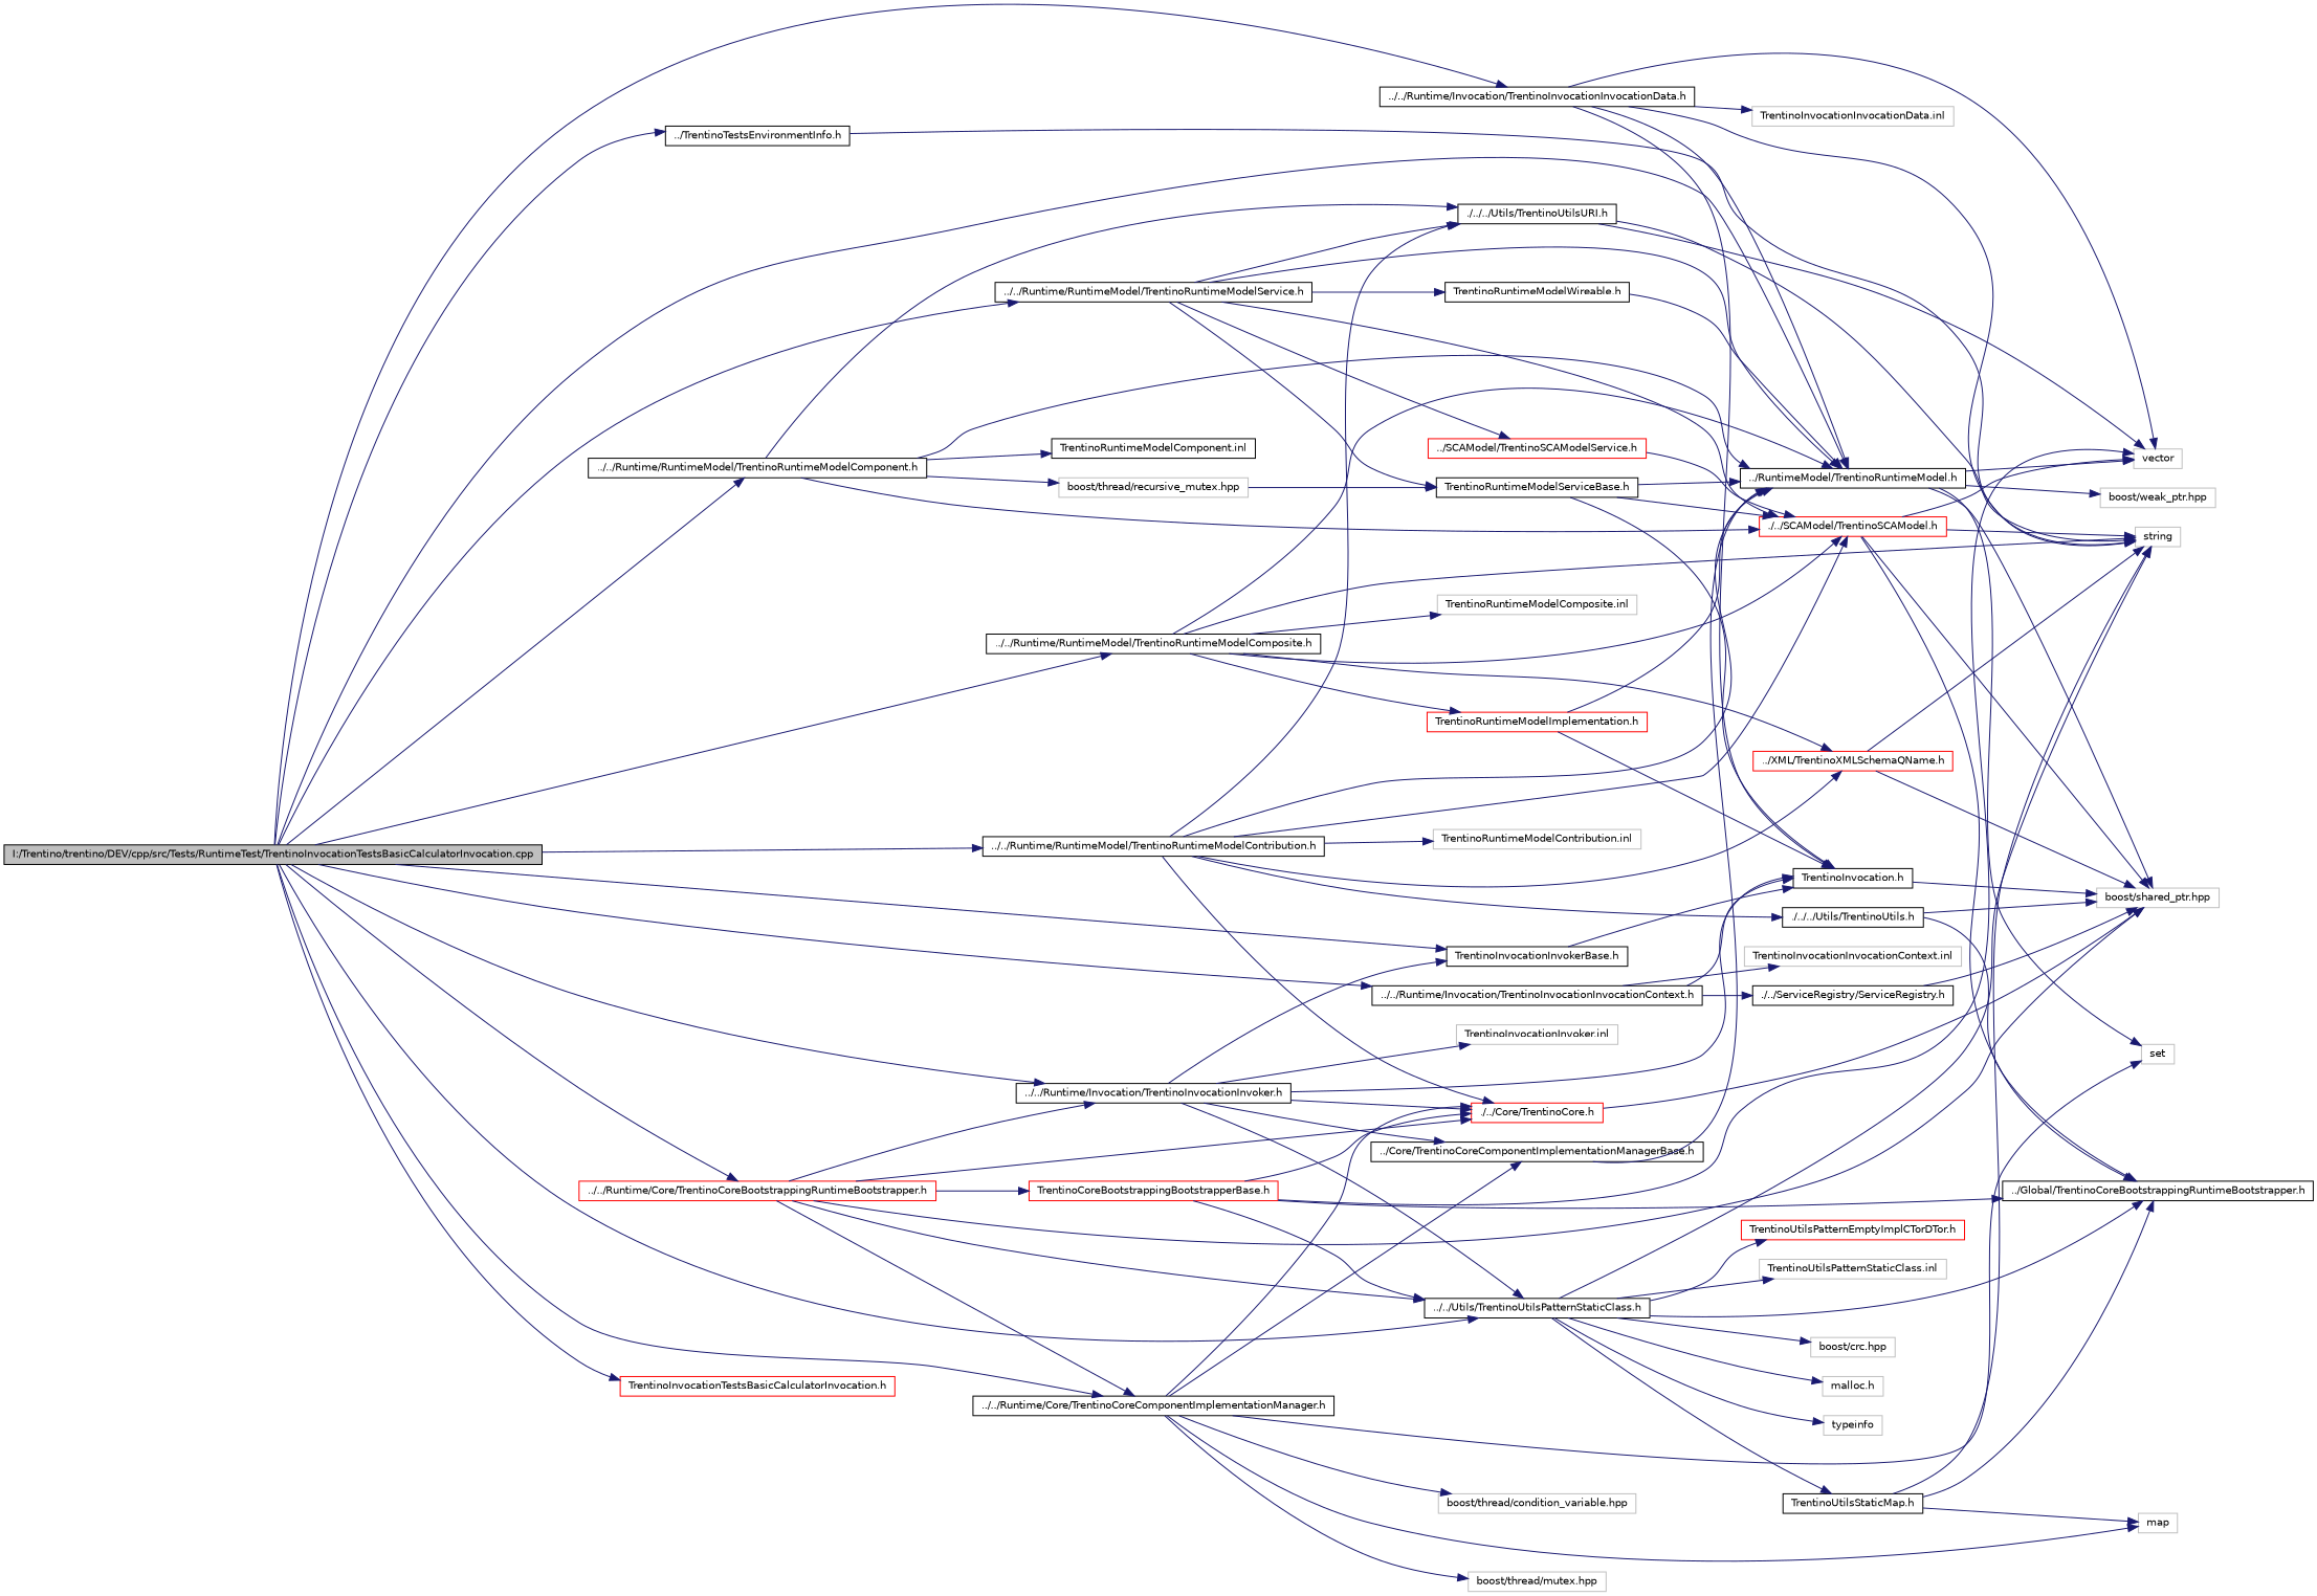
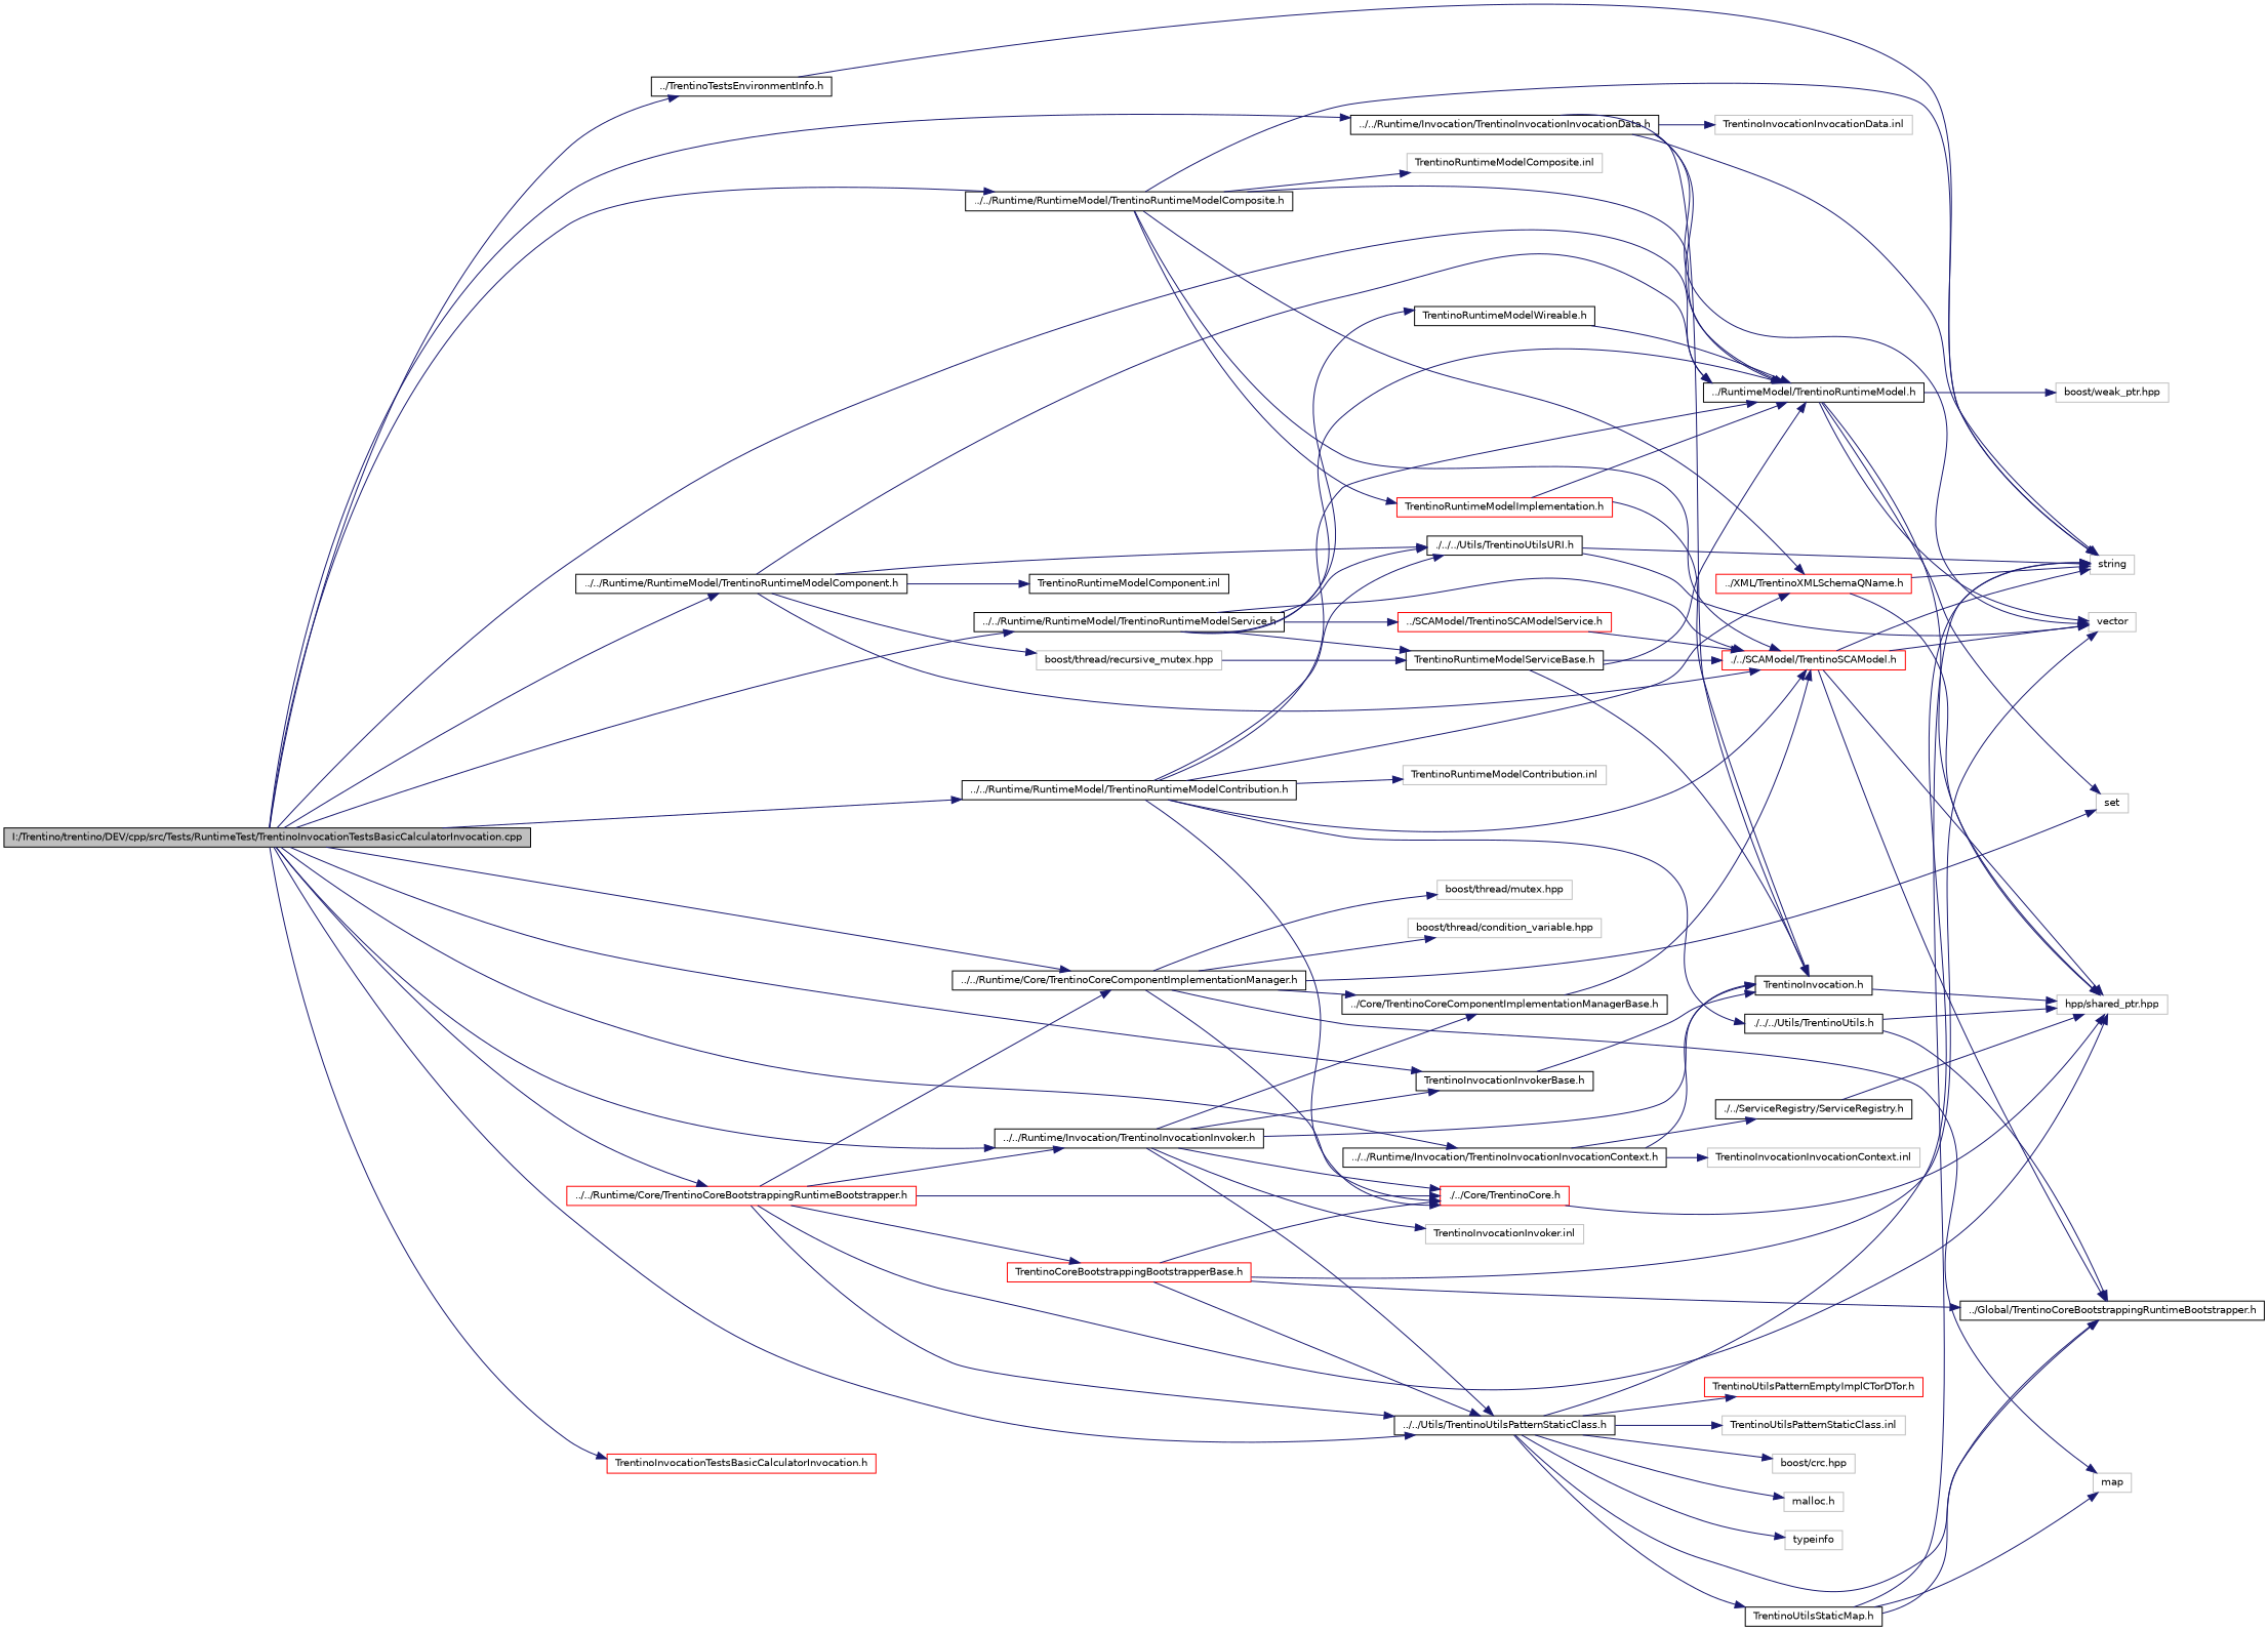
  digraph {
    rankdir=LR
    node [color=black fillcolor=white fontname=Helvetica fontsize=10 shape=record style=filled]
    edge [color=midnightblue fontname=Helvetica fontsize=10 labelfontname=Helvetica labelfontsize=10 style=solid]
    n1 [fillcolor=grey75 fontcolor=black height=0.2 label="I:/Trentino/trentino/DEV/cpp/src/Tests/RuntimeTest/TrentinoInvocationTestsBasicCalculatorInvocation.cpp" width=0.4]
    n2 [height=0.2 label="../TrentinoTestsEnvironmentInfo.h" width=0.4]
    n3 [height=0.2 label="../../Runtime/Invocation/TrentinoInvocationInvoker.h" width=0.4]
    n4 [height=0.2 label="../../Utils/TrentinoUtilsPatternStaticClass.h" width=0.4]
    n5 [height=0.2 label="TrentinoInvocationInvokerBase.h" width=0.4]
    n6 [height=0.2 label="../RuntimeModel/TrentinoRuntimeModel.h" width=0.4]
    n7 [height=0.2 label="../../Runtime/RuntimeModel/TrentinoRuntimeModelContribution.h" width=0.4]
    n8 [height=0.2 label="../../Runtime/RuntimeModel/TrentinoRuntimeModelComposite.h" width=0.4]
    n9 [height=0.2 label="../../Runtime/RuntimeModel/TrentinoRuntimeModelComponent.h" width=0.4]
    n10 [height=0.2 label="../../Runtime/Invocation/TrentinoInvocationInvocationContext.h" width=0.4]
    n11 [height=0.2 label="../../Runtime/Invocation/TrentinoInvocationInvocationData.h" width=0.4]
    n12 [height=0.2 label="../../Runtime/RuntimeModel/TrentinoRuntimeModelService.h" width=0.4]
    n13 [height=0.2 label="../../Runtime/Core/TrentinoCoreComponentImplementationManager.h" width=0.4]
    n14 [color=red height=0.2 label="../../Runtime/Core/TrentinoCoreBootstrappingRuntimeBootstrapper.h" width=0.4]
    n15 [color=red height=0.2 label="TrentinoInvocationTestsBasicCalculatorInvocation.h" width=0.4]
    n16 [color=grey75 height=0.2 label=string width=0.4]
    n17 [height=0.2 label="TrentinoInvocation.h" width=0.4]
    n18 [color=red height=0.2 label="./../Core/TrentinoCore.h" width=0.4]
    n19 [height=0.2 label="../Core/TrentinoCoreComponentImplementationManagerBase.h" width=0.4]
    n20 [color=grey75 height=0.2 label="TrentinoInvocationInvoker.inl" width=0.4]
    n21 [color=grey75 height=0.2 label="boost/crc.hpp" width=0.4]
    n22 [color=grey75 height=0.2 label="malloc.h" width=0.4]
    n23 [color=grey75 height=0.2 label=typeinfo width=0.4]
    n24 [height=0.2 label="../Global/TrentinoCoreBootstrappingRuntimeBootstrapper.h" width=0.4]
    n25 [color=red height=0.2 label="TrentinoUtilsPatternEmptyImplCTorDTor.h" width=0.4]
    n26 [height=0.2 label="TrentinoUtilsStaticMap.h" width=0.4]
    n27 [color=grey75 height=0.2 label="TrentinoUtilsPatternStaticClass.inl" width=0.4]
-   n28 [color=grey75 height=0.2 label="boost/shared_ptr.hpp" width=0.4]
+   n28 [color=grey75 height=0.2 label="hpp/shared_ptr.hpp" width=0.4]
    n29 [color=grey75 height=0.2 label=vector width=0.4]
    n30 [color=grey75 height=0.2 label=set width=0.4]
    n31 [color=grey75 height=0.2 label="boost/weak_ptr.hpp" width=0.4]
    n32 [color=red height=0.2 label="./../SCAModel/TrentinoSCAModel.h" width=0.4]
    n33 [height=0.2 label="./../../Utils/TrentinoUtils.h" width=0.4]
    n34 [height=0.2 label="./../../Utils/TrentinoUtilsURI.h" width=0.4]
    n35 [color=red height=0.2 label="../XML/TrentinoXMLSchemaQName.h" width=0.4]
    n36 [color=grey75 height=0.2 label="TrentinoRuntimeModelContribution.inl" width=0.4]
    n37 [color=red height=0.2 label="TrentinoRuntimeModelImplementation.h" width=0.4]
    n38 [color=grey75 height=0.2 label="TrentinoRuntimeModelComposite.inl" width=0.4]
    n39 [color=grey75 height=0.2 label="boost/thread/recursive_mutex.hpp" width=0.4]
    n40 [height=0.2 label="TrentinoRuntimeModelComponent.inl" width=0.4]
    n41 [height=0.2 label="./../ServiceRegistry/ServiceRegistry.h" width=0.4]
    n42 [color=grey75 height=0.2 label="TrentinoInvocationInvocationContext.inl" width=0.4]
    n43 [color=grey75 height=0.2 label="TrentinoInvocationInvocationData.inl" width=0.4]
    n44 [height=0.2 label="TrentinoRuntimeModelServiceBase.h" width=0.4]
    n45 [color=red height=0.2 label="../SCAModel/TrentinoSCAModelService.h" width=0.4]
    n46 [height=0.2 label="TrentinoRuntimeModelWireable.h" width=0.4]
    n47 [color=grey75 height=0.2 label=map width=0.4]
    n48 [color=grey75 height=0.2 label="boost/thread/mutex.hpp" width=0.4]
    n49 [color=grey75 height=0.2 label="boost/thread/condition_variable.hpp" width=0.4]
    n50 [color=red height=0.2 label="TrentinoCoreBootstrappingBootstrapperBase.h" width=0.4]
    n1 -> n2
    n1 -> n3
    n1 -> n4
    n1 -> n5
    n1 -> n6
    n1 -> n7
    n1 -> n8
    n1 -> n9
    n1 -> n10
    n1 -> n11
    n1 -> n12
    n1 -> n13
    n1 -> n14
    n1 -> n15
    n2 -> n16
    n3 -> n4
    n3 -> n5
    n3 -> n17
    n3 -> n18
    n3 -> n19
    n3 -> n20
    n4 -> n16
    n4 -> n21
    n4 -> n22
    n4 -> n23
    n4 -> n24
    n4 -> n25
    n4 -> n26
    n4 -> n27
    n5 -> n17
    n6 -> n28
    n6 -> n29
    n6 -> n30
    n6 -> n31
    n7 -> n6
    n7 -> n18
    n7 -> n32
    n7 -> n33
    n7 -> n34
    n7 -> n35
    n7 -> n36
    n8 -> n6
    n8 -> n16
    n8 -> n32
    n8 -> n35
    n8 -> n37
    n8 -> n38
    n9 -> n6
    n9 -> n32
    n9 -> n34
    n9 -> n39
    n9 -> n40
    n10 -> n17
    n10 -> n41
    n10 -> n42
    n11 -> n6
    n11 -> n16
    n11 -> n17
    n11 -> n29
    n11 -> n43
    n12 -> n6
    n12 -> n32
    n12 -> n34
    n12 -> n44
    n12 -> n45
    n12 -> n46
    n13 -> n18
    n13 -> n19
    n13 -> n30
    n13 -> n47
    n13 -> n48
    n13 -> n49
    n14 -> n3
    n14 -> n4
    n14 -> n13
    n14 -> n18
    n14 -> n28
    n14 -> n50
    n17 -> n28
    n18 -> n28
-   n19 -> n6
+   n19 -> n32
    n26 -> n16
    n26 -> n24
    n26 -> n47
    n32 -> n16
    n32 -> n24
    n32 -> n28
    n32 -> n29
    n33 -> n24
    n33 -> n28
    n34 -> n16
    n34 -> n29
    n35 -> n16
    n35 -> n28
    n37 -> n6
    n37 -> n17
    n39 -> n44
    n41 -> n28
    n44 -> n6
    n44 -> n17
    n44 -> n32
    n45 -> n32
    n46 -> n6
    n50 -> n4
    n50 -> n18
    n50 -> n24
    n50 -> n29
  }
